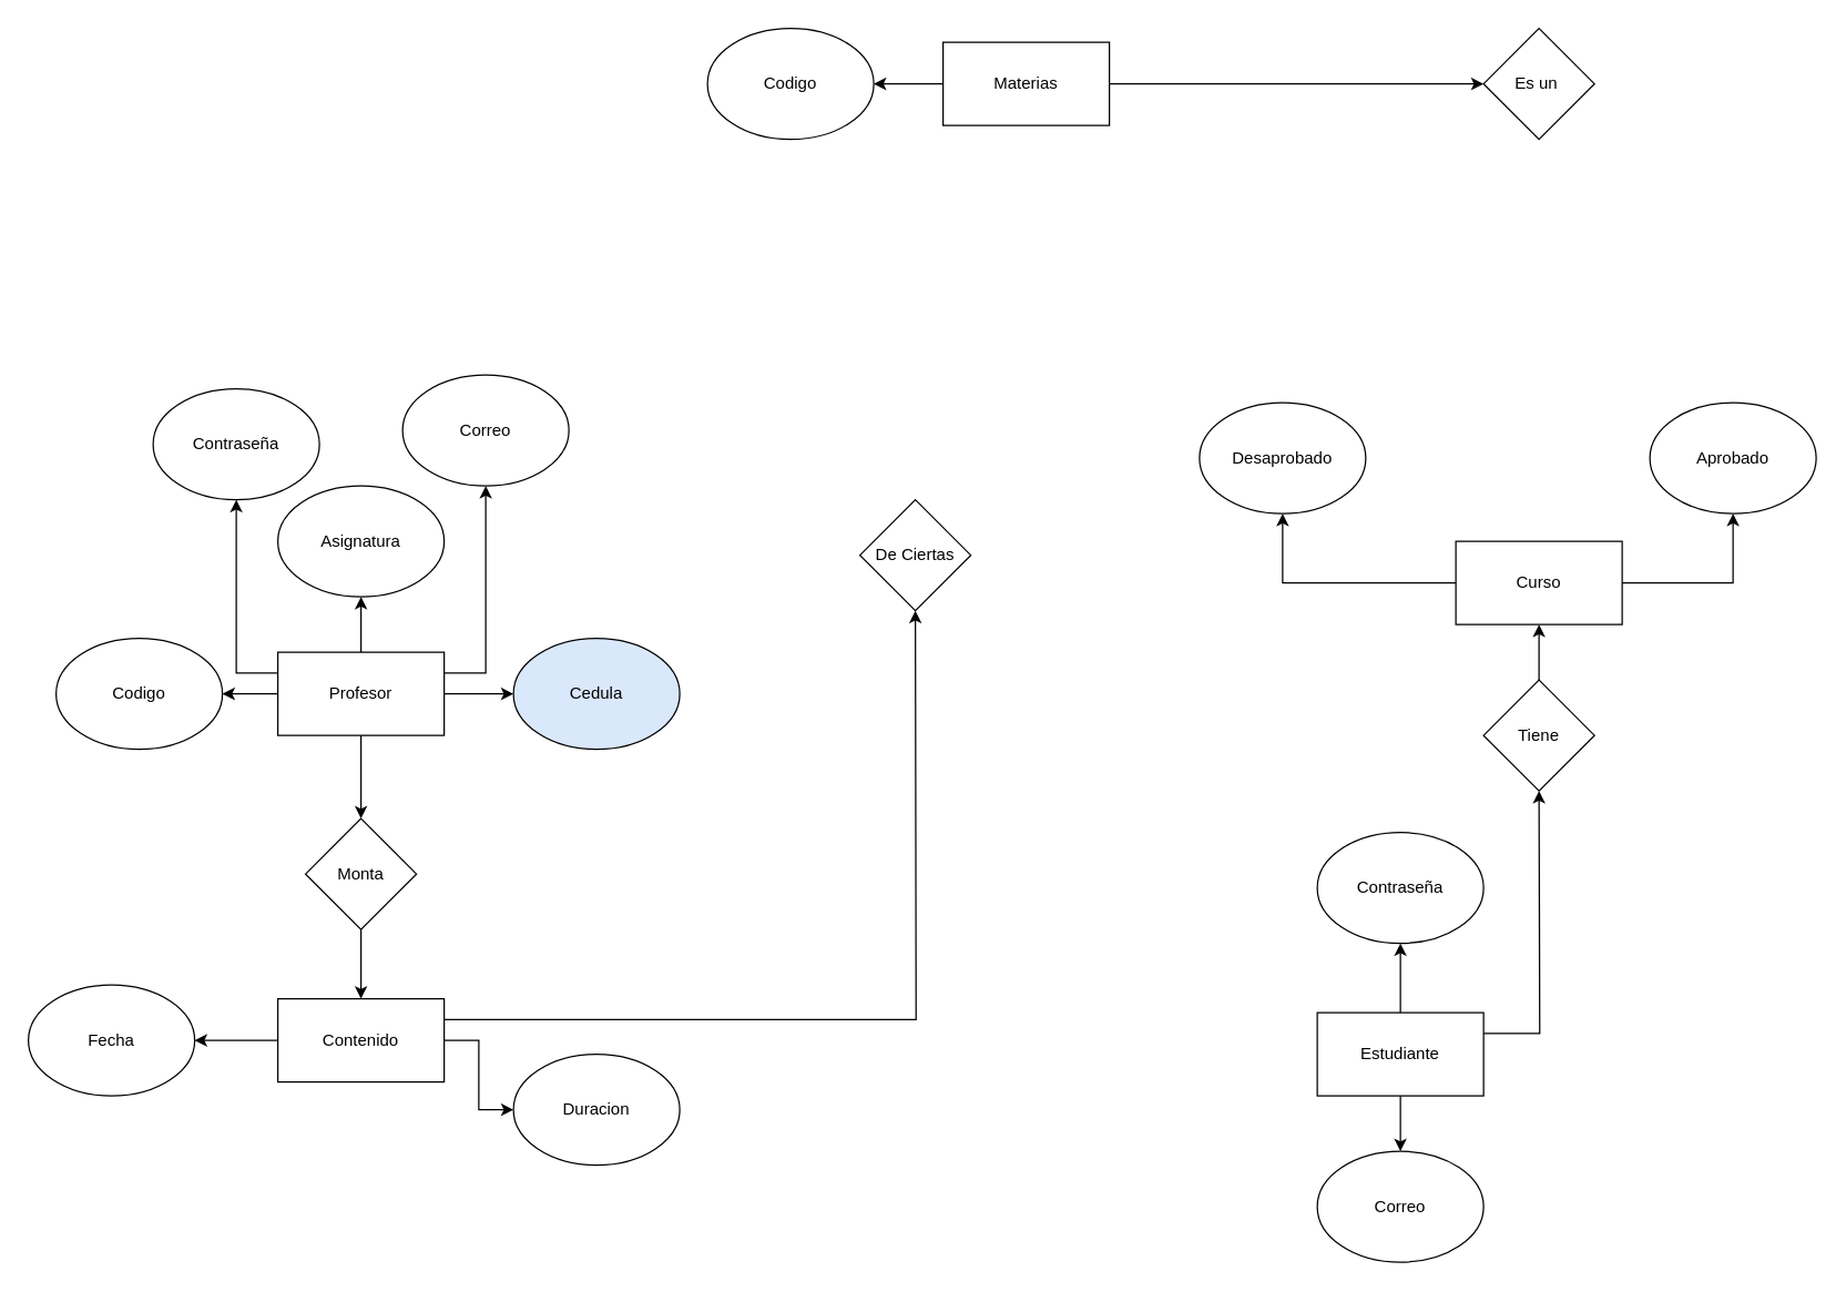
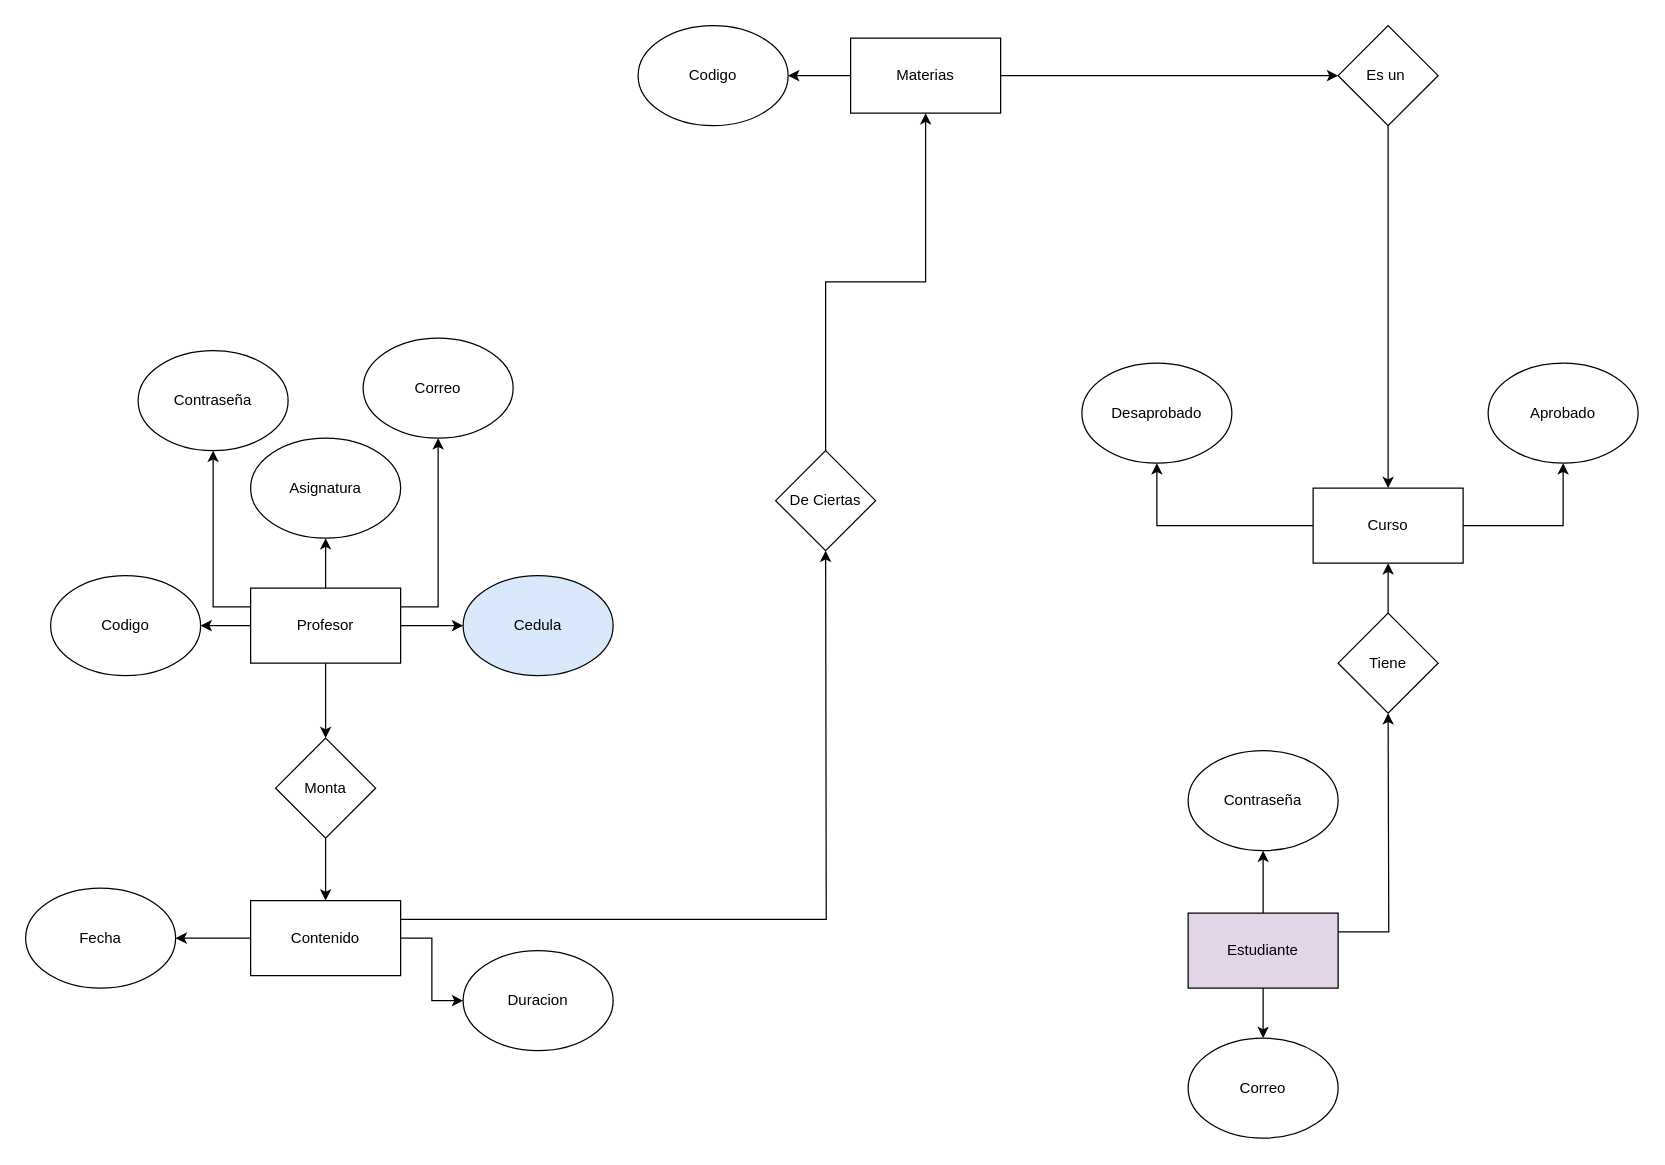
  <mxCell id="0" />
  <mxCell id="1" parent="0" />
  <mxCell id="2" style="edgeStyle=orthogonalEdgeStyle;rounded=0;orthogonalLoop=1;jettySize=auto;html=1;" parent="1" source="8" target="9" edge="1"><mxGeometry relative="1" as="geometry"><mxPoint x="260" y="400" as="targetPoint" /></mxGeometry></mxCell>
  <mxCell id="3" style="edgeStyle=orthogonalEdgeStyle;rounded=0;orthogonalLoop=1;jettySize=auto;html=1;" edge="1" parent="1" source="8" target="10"><mxGeometry relative="1" as="geometry"><mxPoint x="380" y="500" as="targetPoint" /></mxGeometry></mxCell>
  <mxCell id="4" style="edgeStyle=orthogonalEdgeStyle;rounded=0;orthogonalLoop=1;jettySize=auto;html=1;exitX=0;exitY=0.5;exitDx=0;exitDy=0;" edge="1" parent="1" source="8" target="11"><mxGeometry relative="1" as="geometry"><mxPoint x="150" y="500" as="targetPoint" /></mxGeometry></mxCell>
  <mxCell id="5" style="edgeStyle=orthogonalEdgeStyle;rounded=0;orthogonalLoop=1;jettySize=auto;html=1;exitX=1;exitY=0.25;exitDx=0;exitDy=0;" edge="1" parent="1" source="8" target="12"><mxGeometry relative="1" as="geometry"><mxPoint x="350" y="278.571" as="targetPoint" /></mxGeometry></mxCell>
  <mxCell id="6" style="edgeStyle=orthogonalEdgeStyle;rounded=0;orthogonalLoop=1;jettySize=auto;html=1;exitX=0;exitY=0.25;exitDx=0;exitDy=0;" edge="1" parent="1" source="8" target="13"><mxGeometry relative="1" as="geometry"><mxPoint x="170" y="280" as="targetPoint" /></mxGeometry></mxCell>
  <mxCell id="7" style="edgeStyle=orthogonalEdgeStyle;rounded=0;orthogonalLoop=1;jettySize=auto;html=1;" edge="1" parent="1" source="8" target="34"><mxGeometry relative="1" as="geometry"><mxPoint x="260" y="580" as="targetPoint" /></mxGeometry></mxCell>
  <mxCell id="8" value="Profesor" style="rounded=0;whiteSpace=wrap;html=1;" parent="1" vertex="1"><mxGeometry x="200" y="470" width="120" height="60" as="geometry" /></mxCell>
  <mxCell id="9" value="Asignatura" style="ellipse;whiteSpace=wrap;html=1;" parent="1" vertex="1"><mxGeometry x="200" y="350" width="120" height="80" as="geometry" /></mxCell>
  <mxCell id="10" value="Cedula" style="ellipse;whiteSpace=wrap;html=1;fillColor=#dae8fc;" vertex="1" parent="1"><mxGeometry x="370" y="460" width="120" height="80" as="geometry" /></mxCell>
  <mxCell id="11" value="Codigo" style="ellipse;whiteSpace=wrap;html=1;" vertex="1" parent="1"><mxGeometry x="40" y="460" width="120" height="80" as="geometry" /></mxCell>
  <mxCell id="12" value="Correo" style="ellipse;whiteSpace=wrap;html=1;" vertex="1" parent="1"><mxGeometry x="290" y="270.001" width="120" height="80" as="geometry" /></mxCell>
  <mxCell id="13" value="Contraseña" style="ellipse;whiteSpace=wrap;html=1;" vertex="1" parent="1"><mxGeometry x="110" y="280" width="120" height="80" as="geometry" /></mxCell>
  <mxCell id="14" style="edgeStyle=orthogonalEdgeStyle;rounded=0;orthogonalLoop=1;jettySize=auto;html=1;" edge="1" parent="1" source="17" target="18"><mxGeometry relative="1" as="geometry"><mxPoint x="1010" y="860" as="targetPoint" /></mxGeometry></mxCell>
  <mxCell id="15" style="edgeStyle=orthogonalEdgeStyle;rounded=0;orthogonalLoop=1;jettySize=auto;html=1;" edge="1" parent="1" source="17" target="19"><mxGeometry relative="1" as="geometry"><mxPoint x="1010" y="640" as="targetPoint" /></mxGeometry></mxCell>
  <mxCell id="16" style="edgeStyle=orthogonalEdgeStyle;rounded=0;orthogonalLoop=1;jettySize=auto;html=1;exitX=1;exitY=0.25;exitDx=0;exitDy=0;" edge="1" parent="1" source="17"><mxGeometry relative="1" as="geometry"><mxPoint x="1110" y="570" as="targetPoint" /></mxGeometry></mxCell>
- <mxCell id="17" value="Estudiante" style="rounded=0;whiteSpace=wrap;html=1;" vertex="1" parent="1"><mxGeometry x="950" y="730" width="120" height="60" as="geometry" /></mxCell>
+ <mxCell id="17" value="Estudiante" style="rounded=0;whiteSpace=wrap;html=1;fillColor=#e1d5e7;" vertex="1" parent="1"><mxGeometry x="950" y="730" width="120" height="60" as="geometry" /></mxCell>
  <mxCell id="18" value="Correo" style="ellipse;whiteSpace=wrap;html=1;" vertex="1" parent="1"><mxGeometry x="950" y="830" width="120" height="80" as="geometry" /></mxCell>
  <mxCell id="19" value="Contraseña" style="ellipse;whiteSpace=wrap;html=1;" vertex="1" parent="1"><mxGeometry x="950" y="600" width="120" height="80" as="geometry" /></mxCell>
  <mxCell id="20" style="edgeStyle=orthogonalEdgeStyle;rounded=0;orthogonalLoop=1;jettySize=auto;html=1;" edge="1" parent="1" source="22"><mxGeometry relative="1" as="geometry"><mxPoint x="630" y="60" as="targetPoint" /></mxGeometry></mxCell>
  <mxCell id="21" style="edgeStyle=orthogonalEdgeStyle;rounded=0;orthogonalLoop=1;jettySize=auto;html=1;exitX=1;exitY=0.5;exitDx=0;exitDy=0;" edge="1" parent="1" source="22" target="32"><mxGeometry relative="1" as="geometry"><mxPoint x="1180" y="-50" as="targetPoint" /></mxGeometry></mxCell>
  <mxCell id="22" value="Materias" style="rounded=0;whiteSpace=wrap;html=1;" vertex="1" parent="1"><mxGeometry x="680" y="30" width="120" height="60" as="geometry" /></mxCell>
  <mxCell id="23" value="Codigo" style="ellipse;whiteSpace=wrap;html=1;" vertex="1" parent="1"><mxGeometry x="510" y="20" width="120" height="80" as="geometry" /></mxCell>
  <mxCell id="24" style="edgeStyle=orthogonalEdgeStyle;rounded=0;orthogonalLoop=1;jettySize=auto;html=1;" edge="1" parent="1" source="25"><mxGeometry relative="1" as="geometry"><mxPoint x="1110" y="450" as="targetPoint" /></mxGeometry></mxCell>
  <mxCell id="25" value="Tiene" style="rhombus;whiteSpace=wrap;html=1;" vertex="1" parent="1"><mxGeometry x="1070" y="490" width="80" height="80" as="geometry" /></mxCell>
  <mxCell id="26" style="edgeStyle=orthogonalEdgeStyle;rounded=0;orthogonalLoop=1;jettySize=auto;html=1;" edge="1" parent="1" source="28" target="29"><mxGeometry relative="1" as="geometry"><mxPoint x="1280" y="330" as="targetPoint" /></mxGeometry></mxCell>
  <mxCell id="27" style="edgeStyle=orthogonalEdgeStyle;rounded=0;orthogonalLoop=1;jettySize=auto;html=1;exitX=0;exitY=0.5;exitDx=0;exitDy=0;" edge="1" parent="1" source="28" target="30"><mxGeometry relative="1" as="geometry"><mxPoint x="1000" y="330" as="targetPoint" /></mxGeometry></mxCell>
  <mxCell id="28" value="Curso" style="rounded=0;whiteSpace=wrap;html=1;" vertex="1" parent="1"><mxGeometry x="1050" width="120" height="60" as="geometry" y="390" /></mxCell>
  <mxCell id="29" value="Aprobado" style="ellipse;whiteSpace=wrap;html=1;" vertex="1" parent="1"><mxGeometry x="1190" y="290" width="120" height="80" as="geometry" /></mxCell>
  <mxCell id="30" value="Desaprobado" style="ellipse;whiteSpace=wrap;html=1;" vertex="1" parent="1"><mxGeometry x="865" y="290" width="120" height="80" as="geometry" /></mxCell>
+ <mxCell id="31" style="edgeStyle=orthogonalEdgeStyle;rounded=0;orthogonalLoop=1;jettySize=auto;html=1;entryX=0.5;entryY=0;entryDx=0;entryDy=0;" edge="1" parent="1" source="32" target="28"><mxGeometry relative="1" as="geometry" /></mxCell>
  <mxCell id="32" value="Es un&amp;nbsp;" style="rhombus;whiteSpace=wrap;html=1;" vertex="1" parent="1"><mxGeometry x="1070" y="20" width="80" height="80" as="geometry" /></mxCell>
  <mxCell id="33" style="edgeStyle=orthogonalEdgeStyle;rounded=0;orthogonalLoop=1;jettySize=auto;html=1;" edge="1" parent="1" source="34" target="38"><mxGeometry relative="1" as="geometry"><mxPoint x="260" y="750" as="targetPoint" /></mxGeometry></mxCell>
  <mxCell id="34" value="Monta" style="rhombus;whiteSpace=wrap;html=1;" vertex="1" parent="1"><mxGeometry x="220" y="590" width="80" height="80" as="geometry" /></mxCell>
  <mxCell id="35" style="edgeStyle=orthogonalEdgeStyle;rounded=0;orthogonalLoop=1;jettySize=auto;html=1;" edge="1" parent="1" source="38" target="39"><mxGeometry relative="1" as="geometry"><mxPoint x="80" y="750" as="targetPoint" /></mxGeometry></mxCell>
  <mxCell id="36" style="edgeStyle=orthogonalEdgeStyle;rounded=0;orthogonalLoop=1;jettySize=auto;html=1;" edge="1" parent="1" source="38" target="40"><mxGeometry relative="1" as="geometry"><mxPoint x="400" y="750" as="targetPoint" /></mxGeometry></mxCell>
  <mxCell id="37" style="edgeStyle=orthogonalEdgeStyle;rounded=0;orthogonalLoop=1;jettySize=auto;html=1;exitX=1;exitY=0.25;exitDx=0;exitDy=0;" edge="1" parent="1" source="38"><mxGeometry relative="1" as="geometry"><mxPoint x="660" y="440" as="targetPoint" /></mxGeometry></mxCell>
  <mxCell id="38" value="Contenido" style="rounded=0;whiteSpace=wrap;html=1;" vertex="1" parent="1"><mxGeometry x="200" y="720" width="120" height="60" as="geometry" /></mxCell>
  <mxCell id="39" value="Fecha" style="ellipse;whiteSpace=wrap;html=1;" vertex="1" parent="1"><mxGeometry x="20" y="710" width="120" height="80" as="geometry" /></mxCell>
  <mxCell id="40" value="Duracion" style="ellipse;whiteSpace=wrap;html=1;" vertex="1" parent="1"><mxGeometry x="370" y="760" width="120" height="80" as="geometry" /></mxCell>
+ <mxCell id="41" style="edgeStyle=orthogonalEdgeStyle;rounded=0;orthogonalLoop=1;jettySize=auto;html=1;exitX=0.5;exitY=0;exitDx=0;exitDy=0;entryX=0.5;entryY=1;entryDx=0;entryDy=0;" edge="1" parent="1" source="42" target="22"><mxGeometry relative="1" as="geometry"><mxPoint x="930" y="-10" as="targetPoint" /></mxGeometry></mxCell>
  <mxCell id="42" value="De Ciertas" style="rhombus;whiteSpace=wrap;html=1;" vertex="1" parent="1"><mxGeometry x="620" y="360" width="80" height="80" as="geometry" /></mxCell>
